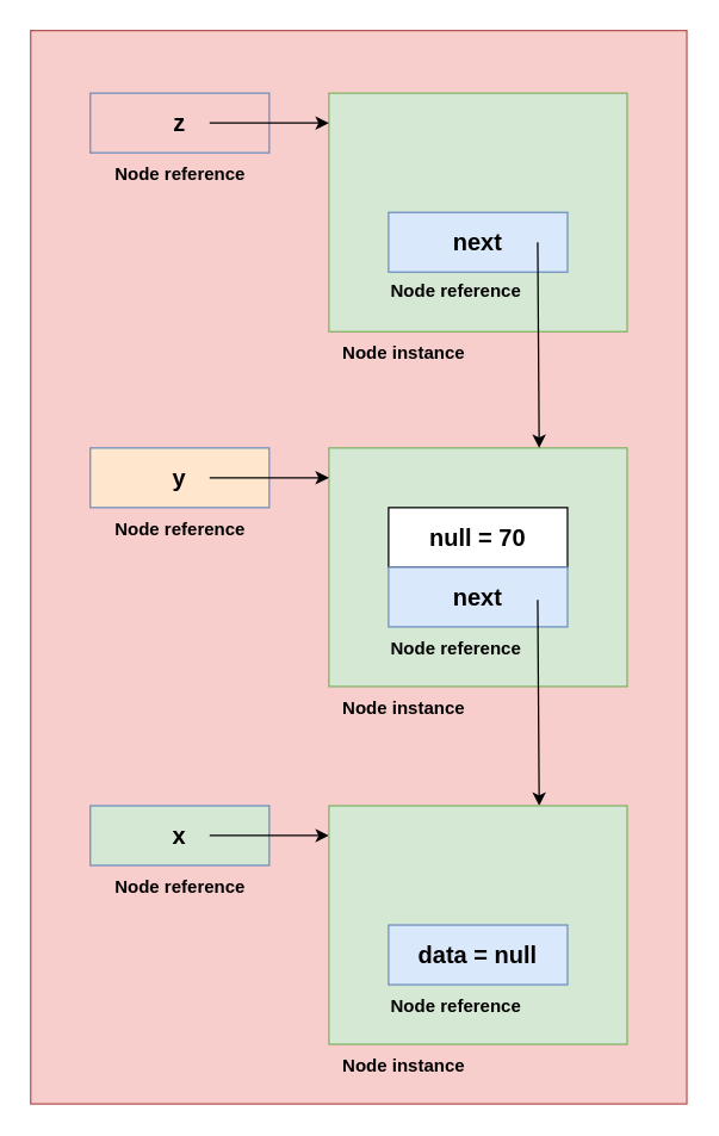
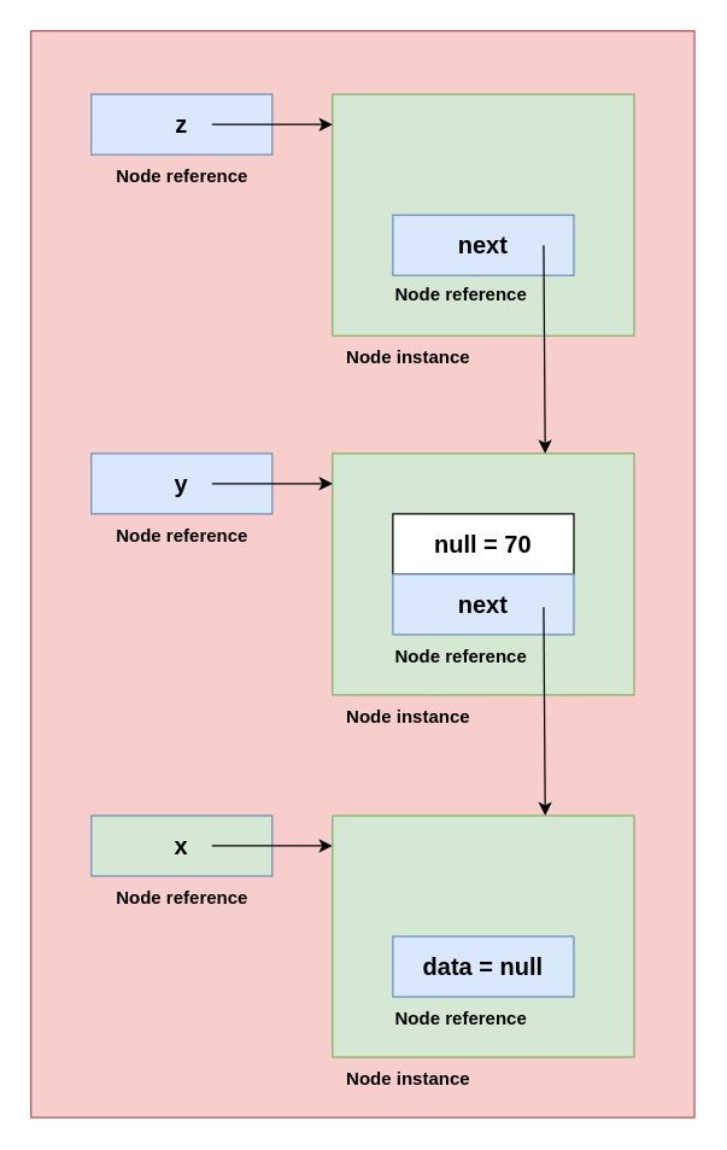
  <mxCell id="0" />
  <mxCell id="1" parent="0" />
  <mxCell id="2" value="" style="rounded=0;whiteSpace=wrap;html=1;fillColor=#f8cecc;strokeColor=#b85450;fontStyle=1" parent="1" vertex="1"><mxGeometry x="20" y="20" width="440" height="720" as="geometry" /></mxCell>
  <mxCell id="3" value="" style="rounded=0;whiteSpace=wrap;html=1;fontSize=16;fillColor=#d5e8d4;strokeColor=#82b366;fontStyle=1" parent="1" vertex="1"><mxGeometry x="220" y="300" width="200" height="160" as="geometry" /></mxCell>
- <mxCell id="4" value="y" style="rounded=0;whiteSpace=wrap;html=1;fontSize=16;fillColor=#ffe6cc;strokeColor=#6c8ebf;fontStyle=1;" parent="1" vertex="1"><mxGeometry x="60" y="300" width="120" height="40" as="geometry" /></mxCell>
+ <mxCell id="4" value="y" style="rounded=0;whiteSpace=wrap;html=1;fontSize=16;fillColor=#dae8fc;strokeColor=#6c8ebf;fontStyle=1" parent="1" vertex="1"><mxGeometry x="60" y="300" width="120" height="40" as="geometry" /></mxCell>
  <mxCell id="5" value="" style="endArrow=classic;html=1;rounded=0;fontSize=16;fontStyle=1" parent="1" edge="1"><mxGeometry width="50" height="50" relative="1" as="geometry"><mxPoint x="140" y="320" as="sourcePoint" /><mxPoint x="220" y="320" as="targetPoint" /></mxGeometry></mxCell>
  <mxCell id="6" value="null = 70" style="rounded=0;whiteSpace=wrap;html=1;fontSize=16;fontStyle=1" parent="1" vertex="1"><mxGeometry x="260" y="340" width="120" height="40" as="geometry" /></mxCell>
  <mxCell id="7" value="next" style="rounded=0;whiteSpace=wrap;html=1;fontSize=16;fillColor=#dae8fc;strokeColor=#6c8ebf;fontStyle=1" parent="1" vertex="1"><mxGeometry x="260" y="380" width="120" height="40" as="geometry" /></mxCell>
  <mxCell id="8" value="" style="endArrow=classic;html=1;rounded=0;entryX=0.605;entryY=-0.012;entryDx=0;entryDy=0;entryPerimeter=0;fontSize=16;fontStyle=1" parent="1" edge="1"><mxGeometry width="50" height="50" relative="1" as="geometry"><mxPoint x="360" y="401.92" as="sourcePoint" /><mxPoint x="361" y="540" as="targetPoint" /></mxGeometry></mxCell>
  <mxCell id="9" value="x" style="rounded=0;whiteSpace=wrap;html=1;fontSize=16;fillColor=#d5e8d4;strokeColor=#6c8ebf;fontStyle=1;" parent="1" vertex="1"><mxGeometry x="60" y="540" width="120" height="40" as="geometry" /></mxCell>
  <mxCell id="10" value="" style="endArrow=classic;html=1;rounded=0;fontSize=16;fontStyle=1" parent="1" edge="1"><mxGeometry width="50" height="50" relative="1" as="geometry"><mxPoint x="140" y="560" as="sourcePoint" /><mxPoint x="220" y="560" as="targetPoint" /></mxGeometry></mxCell>
  <mxCell id="11" value="" style="rounded=0;whiteSpace=wrap;html=1;fontSize=16;fillColor=#d5e8d4;strokeColor=#82b366;fontStyle=1" parent="1" vertex="1"><mxGeometry x="220" y="540" width="200" height="160" as="geometry" /></mxCell>
  <mxCell id="12" value="data = null" style="rounded=0;whiteSpace=wrap;html=1;fontSize=16;fillColor=#dae8fc;strokeColor=#6c8ebf;fontStyle=1" parent="1" vertex="1"><mxGeometry x="260" y="620" width="120" height="40" as="geometry" /></mxCell>
  <mxCell id="13" value="" style="rounded=0;whiteSpace=wrap;html=1;fontSize=16;fillColor=#d5e8d4;strokeColor=#82b366;fontStyle=1" parent="1" vertex="1"><mxGeometry x="220" y="62" width="200" height="160" as="geometry" /></mxCell>
- <mxCell id="14" value="z" style="rounded=0;whiteSpace=wrap;html=1;fontSize=16;fillColor=#f8cecc;strokeColor=#6c8ebf;fontStyle=1;" parent="1" vertex="1"><mxGeometry x="60" y="62" width="120" height="40" as="geometry" /></mxCell>
+ <mxCell id="14" value="z" style="rounded=0;whiteSpace=wrap;html=1;fontSize=16;fillColor=#dae8fc;strokeColor=#6c8ebf;fontStyle=1" parent="1" vertex="1"><mxGeometry x="60" y="62" width="120" height="40" as="geometry" /></mxCell>
  <mxCell id="15" value="" style="endArrow=classic;html=1;rounded=0;fontSize=16;fontStyle=1" parent="1" edge="1"><mxGeometry width="50" height="50" relative="1" as="geometry"><mxPoint x="140" y="82" as="sourcePoint" /><mxPoint x="220" y="82" as="targetPoint" /></mxGeometry></mxCell>
  <mxCell id="16" value="next" style="rounded=0;whiteSpace=wrap;html=1;fontSize=16;fillColor=#dae8fc;strokeColor=#6c8ebf;fontStyle=1" parent="1" vertex="1"><mxGeometry x="260" y="142" width="120" height="40" as="geometry" /></mxCell>
  <mxCell id="17" value="" style="endArrow=classic;html=1;rounded=0;entryX=0.605;entryY=-0.012;entryDx=0;entryDy=0;entryPerimeter=0;fontSize=16;fontStyle=1" parent="1" edge="1"><mxGeometry width="50" height="50" relative="1" as="geometry"><mxPoint x="360" y="162" as="sourcePoint" /><mxPoint x="361" y="300" as="targetPoint" /></mxGeometry></mxCell>
  <mxCell id="18" value="Node reference" style="text;html=1;align=center;verticalAlign=middle;resizable=0;points=[];autosize=1;strokeColor=none;fillColor=none;fontStyle=1" parent="1" vertex="1"><mxGeometry x="65" y="102" width="110" height="30" as="geometry" /></mxCell>
  <mxCell id="19" value="Node reference" style="text;html=1;align=center;verticalAlign=middle;resizable=0;points=[];autosize=1;strokeColor=none;fillColor=none;fontStyle=1" parent="1" vertex="1"><mxGeometry x="65" y="340" width="110" height="30" as="geometry" /></mxCell>
  <mxCell id="20" value="Node reference" style="text;html=1;align=center;verticalAlign=middle;resizable=0;points=[];autosize=1;strokeColor=none;fillColor=none;fontStyle=1" parent="1" vertex="1"><mxGeometry x="65" y="580" width="110" height="30" as="geometry" /></mxCell>
  <mxCell id="21" value="Node instance" style="text;html=1;align=center;verticalAlign=middle;resizable=0;points=[];autosize=1;strokeColor=none;fillColor=none;fontStyle=1" parent="1" vertex="1"><mxGeometry x="220" y="222" width="100" height="30" as="geometry" /></mxCell>
  <mxCell id="22" value="Node instance" style="text;html=1;align=center;verticalAlign=middle;resizable=0;points=[];autosize=1;strokeColor=none;fillColor=none;fontStyle=1" parent="1" vertex="1"><mxGeometry x="220" y="460" width="100" height="30" as="geometry" /></mxCell>
  <mxCell id="23" value="Node instance" style="text;html=1;align=center;verticalAlign=middle;resizable=0;points=[];autosize=1;strokeColor=none;fillColor=none;fontStyle=1" parent="1" vertex="1"><mxGeometry x="220" y="700" width="100" height="30" as="geometry" /></mxCell>
  <mxCell id="24" value="Node reference" style="text;html=1;align=center;verticalAlign=middle;resizable=0;points=[];autosize=1;strokeColor=none;fillColor=none;fontStyle=1" parent="1" vertex="1"><mxGeometry x="250" y="180" width="110" height="30" as="geometry" /></mxCell>
  <mxCell id="25" value="Node reference" style="text;html=1;align=center;verticalAlign=middle;resizable=0;points=[];autosize=1;strokeColor=none;fillColor=none;fontStyle=1" parent="1" vertex="1"><mxGeometry x="250" y="420" width="110" height="30" as="geometry" /></mxCell>
  <mxCell id="26" value="Node reference" style="text;html=1;align=center;verticalAlign=middle;resizable=0;points=[];autosize=1;strokeColor=none;fillColor=none;fontStyle=1" parent="1" vertex="1"><mxGeometry x="250" y="660" width="110" height="30" as="geometry" /></mxCell>
